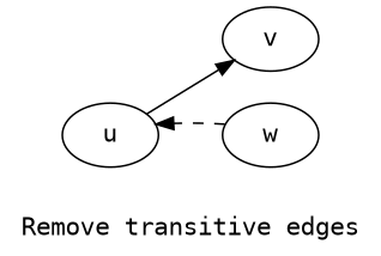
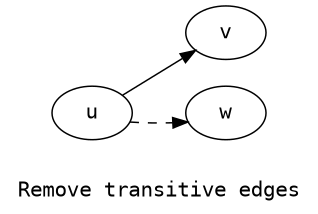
  digraph {
    fontname="DejaVu Sans Mono"
    label="Remove transitive edges"
    rankdir=LR
    node [fontname="DejaVu Sans Mono"]
    edge [fontname="DejaVu Sans Mono"]
    u
    v
    w
    u -> v
-   w -> u [style=dashed]
+   u -> w [style=dashed]
  }
